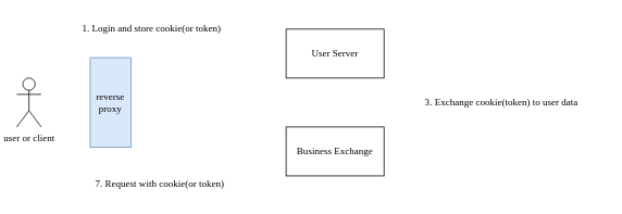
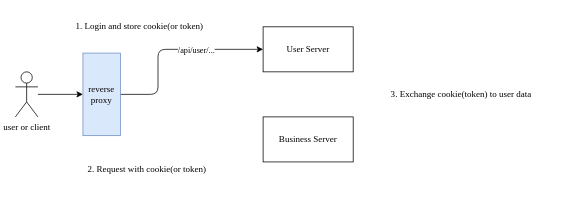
  <mxCell id="0" />
  <mxCell id="1" parent="0" />
+ <mxCell id="2" style="edgeStyle=orthogonalEdgeStyle;html=1;exitX=1;exitY=0.5;exitDx=0;exitDy=0;entryX=0;entryY=0.5;entryDx=0;entryDy=0;fontFamily=Comic Sans MS;" edge="1" parent="1" source="4" target="7"><mxGeometry relative="1" as="geometry"><mxPoint x="240" y="70" as="targetPoint" /><Array as="points"><mxPoint x="210" y="125" /><mxPoint x="210" y="65" /></Array></mxGeometry></mxCell>
+ <mxCell id="3" value="/api/user/..." style="edgeLabel;html=1;align=center;verticalAlign=middle;resizable=0;points=[];fontFamily=Comic Sans MS;" vertex="1" connectable="0" parent="2"><mxGeometry x="0.224" y="-2" relative="1" as="geometry"><mxPoint x="7" y="-2" as="offset" /></mxGeometry></mxCell>
  <mxCell id="4" value="reverse proxy" style="rounded=0;whiteSpace=wrap;html=1;fontFamily=Comic Sans MS;fillColor=#dae8fc;strokeColor=#6c8ebf;" vertex="1" parent="1"><mxGeometry x="110" y="70" width="50" height="110" as="geometry" /></mxCell>
+ <mxCell id="5" value="" style="edgeStyle=none;html=1;fontFamily=Comic Sans MS;" edge="1" parent="1" source="6" target="4"><mxGeometry relative="1" as="geometry" /></mxCell>
  <mxCell id="6" value="user or client" style="shape=umlActor;verticalLabelPosition=bottom;verticalAlign=top;html=1;outlineConnect=0;fontFamily=Comic Sans MS;" vertex="1" parent="1"><mxGeometry x="20" y="95" width="30" height="60" as="geometry" /></mxCell>
  <mxCell id="7" value="User Server" style="rounded=0;whiteSpace=wrap;html=1;fontFamily=Comic Sans MS;" vertex="1" parent="1"><mxGeometry x="350" y="35" width="120" height="60" as="geometry" /></mxCell>
- <mxCell id="8" value="Business Exchange" style="rounded=0;whiteSpace=wrap;html=1;fontFamily=Comic Sans MS;" vertex="1" parent="1"><mxGeometry x="350" y="155" width="120" height="60" as="geometry" /></mxCell>
+ <mxCell id="8" value="Business Server" style="rounded=0;whiteSpace=wrap;html=1;fontFamily=Comic Sans MS;" vertex="1" parent="1"><mxGeometry x="350" y="155" width="120" height="60" as="geometry" /></mxCell>
  <mxCell id="9" value="1. Login and store cookie(or token)" style="text;html=1;align=center;verticalAlign=middle;resizable=0;points=[];autosize=1;strokeColor=none;fillColor=none;fontFamily=Comic Sans MS;" vertex="1" parent="1"><mxGeometry x="75" y="20" width="220" height="30" as="geometry" /></mxCell>
- <mxCell id="10" value="7. Request with cookie(or token)" style="text;html=1;align=center;verticalAlign=middle;resizable=0;points=[];autosize=1;strokeColor=none;fillColor=none;fontFamily=Comic Sans MS;" vertex="1" parent="1"><mxGeometry x="95" y="210" width="200" height="30" as="geometry" /></mxCell>
+ <mxCell id="10" value="2. Request with cookie(or token)" style="text;html=1;align=center;verticalAlign=middle;resizable=0;points=[];autosize=1;strokeColor=none;fillColor=none;fontFamily=Comic Sans MS;" vertex="1" parent="1"><mxGeometry x="95" y="210" width="200" height="30" as="geometry" /></mxCell>
  <mxCell id="11" value="3. Exchange cookie(token) to user data&amp;nbsp;" style="text;html=1;align=center;verticalAlign=middle;resizable=0;points=[];autosize=1;strokeColor=none;fillColor=none;fontFamily=Comic Sans MS;" vertex="1" parent="1"><mxGeometry x="490" y="110" width="250" height="30" as="geometry" /></mxCell>
